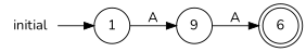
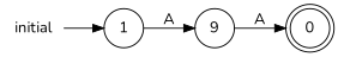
  digraph {
    fontname=Nunito
    rankdir=LR
    node [fontname=Nunito shape=circle]
    edge [fontname=Nunito]
-   0 [shape=doublecircle label=6]
+   0 [shape=doublecircle]
    n2 [label=9]
    1
    initial [shape=plaintext]
    n2 -> 0 [label=A]
    1 -> n2 [label=A]
    initial -> 1
  }
